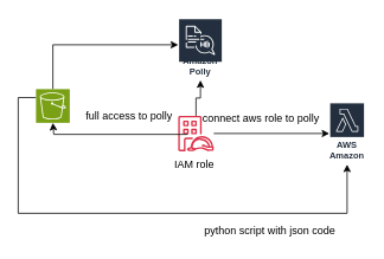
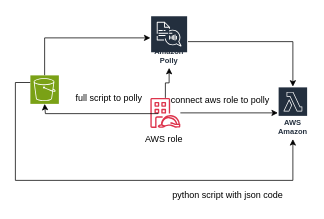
  <mxCell id="0" />
  <mxCell id="1" parent="0" />
  <mxCell id="2" value="AWS Amazon" style="sketch=0;outlineConnect=0;fontColor=#232F3E;gradientColor=none;strokeColor=#ffffff;fillColor=#232F3E;dashed=0;verticalLabelPosition=middle;verticalAlign=bottom;align=center;html=1;whiteSpace=wrap;fontSize=10;fontStyle=1;spacing=3;shape=mxgraph.aws4.productIcon;prIcon=mxgraph.aws4.lambda;" vertex="1" parent="1"><mxGeometry x="370" y="115" width="40" height="70" as="geometry" /></mxCell>
  <mxCell id="3" style="edgeStyle=orthogonalEdgeStyle;rounded=0;orthogonalLoop=1;jettySize=auto;html=1;exitX=0.5;exitY=0;exitDx=0;exitDy=0;exitPerimeter=0;elbow=vertical;" edge="1" parent="1" source="5" target="10"><mxGeometry relative="1" as="geometry"><mxPoint x="59" y="40" as="targetPoint" /><Array as="points"><mxPoint x="59" y="50" /></Array></mxGeometry></mxCell>
  <mxCell id="4" style="edgeStyle=orthogonalEdgeStyle;rounded=0;orthogonalLoop=1;jettySize=auto;html=1;exitX=0;exitY=0.25;exitDx=0;exitDy=0;exitPerimeter=0;elbow=vertical;" edge="1" parent="1" source="5" target="2"><mxGeometry relative="1" as="geometry"><Array as="points"><mxPoint x="20" y="110" /><mxPoint x="20" y="240" /><mxPoint x="390" y="240" /></Array></mxGeometry></mxCell>
  <mxCell id="5" value="" style="sketch=0;points=[[0,0,0],[0.25,0,0],[0.5,0,0],[0.75,0,0],[1,0,0],[0,1,0],[0.25,1,0],[0.5,1,0],[0.75,1,0],[1,1,0],[0,0.25,0],[0,0.5,0],[0,0.75,0],[1,0.25,0],[1,0.5,0],[1,0.75,0]];outlineConnect=0;fontColor=#232F3E;fillColor=#7AA116;strokeColor=#ffffff;dashed=0;verticalLabelPosition=bottom;verticalAlign=top;align=center;html=1;fontSize=12;fontStyle=0;aspect=fixed;shape=mxgraph.aws4.resourceIcon;resIcon=mxgraph.aws4.s3;" vertex="1" parent="1"><mxGeometry x="40" y="100" width="38" height="38" as="geometry" /></mxCell>
  <mxCell id="6" style="edgeStyle=orthogonalEdgeStyle;rounded=0;orthogonalLoop=1;jettySize=auto;html=1;" edge="1" parent="1" source="8" target="10"><mxGeometry relative="1" as="geometry" /></mxCell>
  <mxCell id="7" style="edgeStyle=orthogonalEdgeStyle;rounded=0;orthogonalLoop=1;jettySize=auto;html=1;" edge="1" parent="1" source="8" target="2"><mxGeometry relative="1" as="geometry"><mxPoint x="380" y="190" as="targetPoint" /></mxGeometry></mxCell>
  <mxCell id="8" value="" style="sketch=0;outlineConnect=0;fontColor=#232F3E;gradientColor=none;fillColor=#DD344C;strokeColor=none;dashed=0;verticalLabelPosition=bottom;verticalAlign=top;align=center;html=1;fontSize=12;fontStyle=0;aspect=fixed;pointerEvents=1;shape=mxgraph.aws4.identity_access_management_iam_roles_anywhere;" vertex="1" parent="1"><mxGeometry x="200" y="130" width="40" height="40" as="geometry" /></mxCell>
+ <mxCell id="9" style="edgeStyle=orthogonalEdgeStyle;rounded=0;orthogonalLoop=1;jettySize=auto;html=1;" edge="1" parent="1" source="10" target="2"><mxGeometry relative="1" as="geometry"><mxPoint x="390" y="55" as="targetPoint" /></mxGeometry></mxCell>
  <mxCell id="10" value="Amazon Polly" style="sketch=0;outlineConnect=0;fontColor=#232F3E;gradientColor=none;strokeColor=#ffffff;fillColor=#232F3E;dashed=0;verticalLabelPosition=middle;verticalAlign=bottom;align=center;html=1;whiteSpace=wrap;fontSize=10;fontStyle=1;spacing=3;shape=mxgraph.aws4.productIcon;prIcon=mxgraph.aws4.polly;" vertex="1" parent="1"><mxGeometry x="200" y="20" width="50" height="70" as="geometry" /></mxCell>
  <mxCell id="11" style="edgeStyle=orthogonalEdgeStyle;rounded=0;orthogonalLoop=1;jettySize=auto;html=1;" edge="1" parent="1"><mxGeometry relative="1" as="geometry"><mxPoint x="250" y="190" as="targetPoint" /><mxPoint x="250" y="190" as="sourcePoint" /></mxGeometry></mxCell>
- <mxCell id="12" value="IAM role&amp;nbsp;" style="text;html=1;align=center;verticalAlign=middle;whiteSpace=wrap;rounded=0;" vertex="1" parent="1"><mxGeometry x="190" y="170" width="60" height="30" as="geometry" /></mxCell>
+ <mxCell id="12" value="AWS role&amp;nbsp;" style="text;html=1;align=center;verticalAlign=middle;whiteSpace=wrap;rounded=0;" vertex="1" parent="1"><mxGeometry x="190" y="170" width="60" height="30" as="geometry" /></mxCell>
  <mxCell id="13" style="edgeStyle=orthogonalEdgeStyle;rounded=0;orthogonalLoop=1;jettySize=auto;html=1;entryX=0.5;entryY=1;entryDx=0;entryDy=0;entryPerimeter=0;" edge="1" parent="1"><mxGeometry relative="1" as="geometry"><mxPoint x="209.998" y="150" as="sourcePoint" /><mxPoint x="58.99" y="138" as="targetPoint" /><Array as="points"><mxPoint x="210" y="151" /><mxPoint x="60" y="151" /></Array></mxGeometry></mxCell>
  <mxCell id="14" value="python script with json code&amp;nbsp;" style="text;html=1;align=center;verticalAlign=middle;whiteSpace=wrap;rounded=0;rotation=0;" vertex="1" parent="1"><mxGeometry x="225" y="250" width="160" height="20" as="geometry" /></mxCell>
  <mxCell id="15" value="connect aws role to polly&amp;nbsp;" style="text;html=1;align=center;verticalAlign=middle;whiteSpace=wrap;rounded=0;" vertex="1" parent="1"><mxGeometry x="220" y="128" width="150" height="10" as="geometry" /></mxCell>
- <mxCell id="16" value="full access to polly" style="text;html=1;align=center;verticalAlign=middle;whiteSpace=wrap;rounded=0;" vertex="1" parent="1"><mxGeometry x="90" y="123" width="110" height="15" as="geometry" /></mxCell>
+ <mxCell id="16" value="full script to polly" style="text;html=1;align=center;verticalAlign=middle;whiteSpace=wrap;rounded=0;" vertex="1" parent="1"><mxGeometry x="90" y="123" width="110" height="15" as="geometry" /></mxCell>
